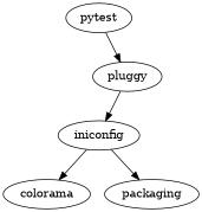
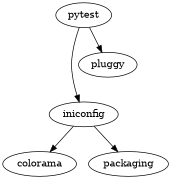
  digraph {
    pytest
    iniconfig
    pluggy
    colorama
    packaging
-   pluggy -> iniconfig
+   pytest -> iniconfig
    pytest -> pluggy
    iniconfig -> colorama
    iniconfig -> packaging
  }
